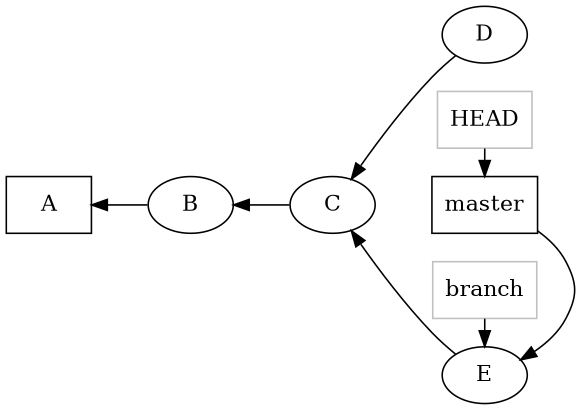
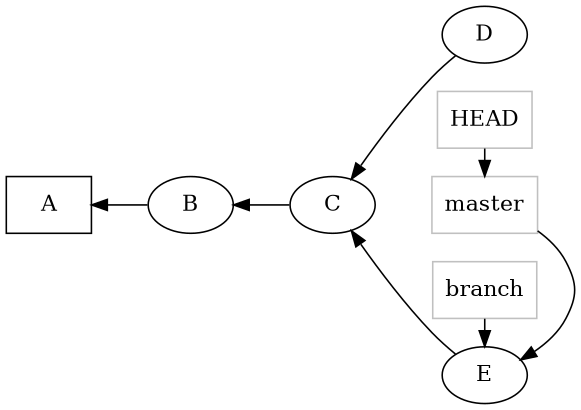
  digraph {
    rankdir=RL
    E
-   master [color=black rank=3 shape=box]
+   master [color=grey rank=3 shape=box]
    branch [color=grey rank=3 shape=box]
    HEAD [color=grey rank=3 shape=box]
    C
    B
    A [shape=box]
    D
    subgraph sub_1 {
      rank=same
      E
      master
      branch
      HEAD
    }
    E -> C
    master -> E
    branch -> E
    HEAD -> master
    C -> B
    B -> A
    D -> C
  }
